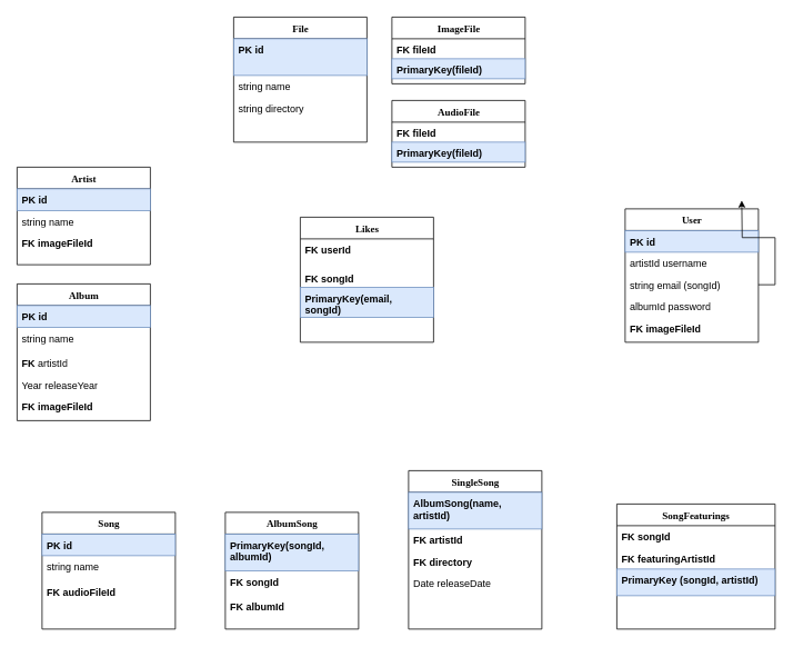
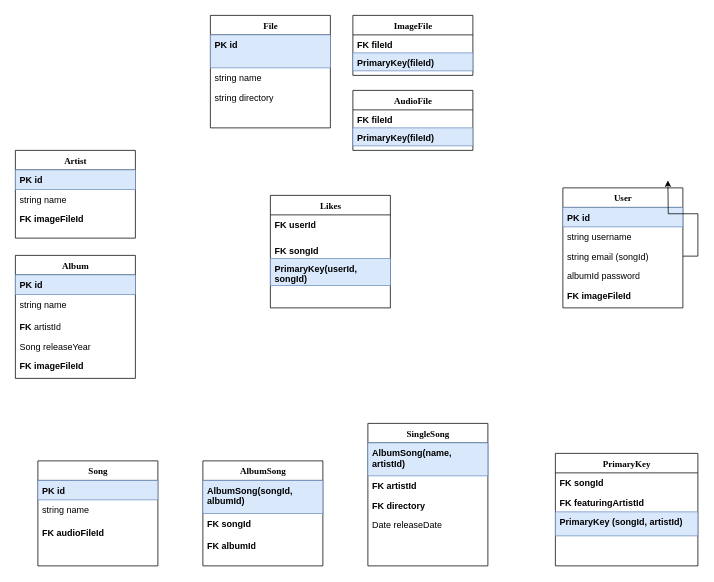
  <mxCell id="0" />
  <mxCell id="1" parent="0" />
  <mxCell id="2" value="User" style="swimlane;html=1;fontStyle=1;align=center;verticalAlign=top;childLayout=stackLayout;horizontal=1;startSize=26;horizontalStack=0;resizeParent=1;resizeLast=0;collapsible=1;marginBottom=0;swimlaneFillColor=#ffffff;rounded=0;shadow=0;comic=0;labelBackgroundColor=none;strokeWidth=1;fillColor=none;fontFamily=Verdana;fontSize=12;fontColor=#000000;" parent="1" vertex="1"><mxGeometry x="750" y="250" width="160" height="160" as="geometry" /></mxCell>
  <mxCell id="3" value="&lt;b&gt;PK id&lt;/b&gt;" style="text;html=1;strokeColor=#6c8ebf;fillColor=#dae8fc;align=left;verticalAlign=top;spacingLeft=4;spacingRight=4;whiteSpace=wrap;overflow=hidden;rotatable=0;points=[[0,0.5],[1,0.5]];portConstraint=eastwest;fontColor=#000000;" parent="2" vertex="1"><mxGeometry y="26" width="160" height="26" as="geometry" /></mxCell>
- <mxCell id="4" value="artistId username" style="text;html=1;strokeColor=none;fillColor=none;align=left;verticalAlign=top;spacingLeft=4;spacingRight=4;whiteSpace=wrap;overflow=hidden;rotatable=0;points=[[0,0.5],[1,0.5]];portConstraint=eastwest;fontColor=#000000;" parent="2" vertex="1"><mxGeometry y="52" width="160" height="26" as="geometry" /></mxCell>
+ <mxCell id="4" value="string username" style="text;html=1;strokeColor=none;fillColor=none;align=left;verticalAlign=top;spacingLeft=4;spacingRight=4;whiteSpace=wrap;overflow=hidden;rotatable=0;points=[[0,0.5],[1,0.5]];portConstraint=eastwest;fontColor=#000000;" parent="2" vertex="1"><mxGeometry y="52" width="160" height="26" as="geometry" /></mxCell>
  <mxCell id="5" value="string email (songId)" style="text;html=1;strokeColor=none;fillColor=none;align=left;verticalAlign=top;spacingLeft=4;spacingRight=4;whiteSpace=wrap;overflow=hidden;rotatable=0;points=[[0,0.5],[1,0.5]];portConstraint=eastwest;fontColor=#000000;" parent="2" vertex="1"><mxGeometry y="78" width="160" height="26" as="geometry" /></mxCell>
  <mxCell id="6" value="albumId password" style="text;html=1;strokeColor=none;fillColor=none;align=left;verticalAlign=top;spacingLeft=4;spacingRight=4;whiteSpace=wrap;overflow=hidden;rotatable=0;points=[[0,0.5],[1,0.5]];portConstraint=eastwest;fontColor=#000000;" parent="2" vertex="1"><mxGeometry y="104" width="160" height="26" as="geometry" /></mxCell>
  <mxCell id="7" value="&lt;b&gt;FK imageFileId&lt;/b&gt;" style="text;html=1;strokeColor=none;fillColor=none;align=left;verticalAlign=top;spacingLeft=4;spacingRight=4;whiteSpace=wrap;overflow=hidden;rotatable=0;points=[[0,0.5],[1,0.5]];portConstraint=eastwest;fontColor=#000000;" parent="2" vertex="1"><mxGeometry y="130" width="160" height="26" as="geometry" /></mxCell>
  <mxCell id="8" value="Artist" style="swimlane;html=1;fontStyle=1;align=center;verticalAlign=top;childLayout=stackLayout;horizontal=1;startSize=26;horizontalStack=0;resizeParent=1;resizeLast=0;collapsible=1;marginBottom=0;swimlaneFillColor=#ffffff;rounded=0;shadow=0;comic=0;labelBackgroundColor=none;strokeWidth=1;fillColor=none;fontFamily=Verdana;fontSize=12;fontColor=#000000;" parent="1" vertex="1"><mxGeometry x="20" y="200" width="160" height="117" as="geometry" /></mxCell>
  <mxCell id="9" value="&lt;b&gt;PK id&lt;/b&gt;" style="text;html=1;strokeColor=#6c8ebf;fillColor=#dae8fc;align=left;verticalAlign=top;spacingLeft=4;spacingRight=4;whiteSpace=wrap;overflow=hidden;rotatable=0;points=[[0,0.5],[1,0.5]];portConstraint=eastwest;fontColor=#000000;" parent="8" vertex="1"><mxGeometry y="26" width="160" height="26" as="geometry" /></mxCell>
  <mxCell id="10" value="string name" style="text;html=1;strokeColor=none;fillColor=none;align=left;verticalAlign=top;spacingLeft=4;spacingRight=4;whiteSpace=wrap;overflow=hidden;rotatable=0;points=[[0,0.5],[1,0.5]];portConstraint=eastwest;fontColor=#000000;" parent="8" vertex="1"><mxGeometry y="52" width="160" height="26" as="geometry" /></mxCell>
  <mxCell id="11" value="&lt;b&gt;FK imageFileId&lt;/b&gt;" style="text;html=1;strokeColor=none;fillColor=none;align=left;verticalAlign=top;spacingLeft=4;spacingRight=4;whiteSpace=wrap;overflow=hidden;rotatable=0;points=[[0,0.5],[1,0.5]];portConstraint=eastwest;fontColor=#000000;" parent="8" vertex="1"><mxGeometry y="78" width="160" height="26" as="geometry" /></mxCell>
  <mxCell id="12" value="Album" style="swimlane;html=1;fontStyle=1;align=center;verticalAlign=top;childLayout=stackLayout;horizontal=1;startSize=26;horizontalStack=0;resizeParent=1;resizeLast=0;collapsible=1;marginBottom=0;swimlaneFillColor=#ffffff;rounded=0;shadow=0;comic=0;labelBackgroundColor=none;strokeWidth=1;fillColor=none;fontFamily=Verdana;fontSize=12;fontColor=#000000;" parent="1" vertex="1"><mxGeometry x="20" y="340" width="160" height="164" as="geometry" /></mxCell>
  <mxCell id="13" value="&lt;b&gt;PK id&lt;/b&gt;" style="text;html=1;strokeColor=#6c8ebf;fillColor=#dae8fc;align=left;verticalAlign=top;spacingLeft=4;spacingRight=4;whiteSpace=wrap;overflow=hidden;rotatable=0;points=[[0,0.5],[1,0.5]];portConstraint=eastwest;fontColor=#000000;" parent="12" vertex="1"><mxGeometry y="26" width="160" height="26" as="geometry" /></mxCell>
  <mxCell id="14" value="string&amp;nbsp;name" style="text;html=1;strokeColor=none;fillColor=none;align=left;verticalAlign=top;spacingLeft=4;spacingRight=4;whiteSpace=wrap;overflow=hidden;rotatable=0;points=[[0,0.5],[1,0.5]];portConstraint=eastwest;fontColor=#000000;" parent="12" vertex="1"><mxGeometry y="52" width="160" height="30" as="geometry" /></mxCell>
  <mxCell id="15" value="&lt;b&gt;FK &lt;/b&gt;artistId" style="text;html=1;strokeColor=none;fillColor=none;align=left;verticalAlign=top;spacingLeft=4;spacingRight=4;whiteSpace=wrap;overflow=hidden;rotatable=0;points=[[0,0.5],[1,0.5]];portConstraint=eastwest;fontColor=#000000;" parent="12" vertex="1"><mxGeometry y="82" width="160" height="26" as="geometry" /></mxCell>
- <mxCell id="16" value="Year releaseYear" style="text;html=1;strokeColor=none;fillColor=none;align=left;verticalAlign=top;spacingLeft=4;spacingRight=4;whiteSpace=wrap;overflow=hidden;rotatable=0;points=[[0,0.5],[1,0.5]];portConstraint=eastwest;fontColor=#000000;" parent="12" vertex="1"><mxGeometry y="108" width="160" height="26" as="geometry" /></mxCell>
+ <mxCell id="16" value="Song releaseYear" style="text;html=1;strokeColor=none;fillColor=none;align=left;verticalAlign=top;spacingLeft=4;spacingRight=4;whiteSpace=wrap;overflow=hidden;rotatable=0;points=[[0,0.5],[1,0.5]];portConstraint=eastwest;fontColor=#000000;" parent="12" vertex="1"><mxGeometry y="108" width="160" height="26" as="geometry" /></mxCell>
  <mxCell id="17" value="&lt;b&gt;FK imageFileId&lt;/b&gt;" style="text;html=1;strokeColor=none;fillColor=none;align=left;verticalAlign=top;spacingLeft=4;spacingRight=4;whiteSpace=wrap;overflow=hidden;rotatable=0;points=[[0,0.5],[1,0.5]];portConstraint=eastwest;fontColor=#000000;" parent="12" vertex="1"><mxGeometry y="134" width="160" height="30" as="geometry" /></mxCell>
  <mxCell id="18" value="SingleSong" style="swimlane;html=1;fontStyle=1;align=center;verticalAlign=top;childLayout=stackLayout;horizontal=1;startSize=26;horizontalStack=0;resizeParent=1;resizeLast=0;collapsible=1;marginBottom=0;swimlaneFillColor=#ffffff;rounded=0;shadow=0;comic=0;labelBackgroundColor=none;strokeWidth=1;fillColor=none;fontFamily=Verdana;fontSize=12;fontColor=#000000;" parent="1" vertex="1"><mxGeometry x="490" y="564" width="160" height="190" as="geometry" /></mxCell>
  <mxCell id="19" value="&lt;b&gt;AlbumSong(name, artistId)&lt;/b&gt;" style="text;html=1;strokeColor=#6c8ebf;fillColor=#dae8fc;align=left;verticalAlign=top;spacingLeft=4;spacingRight=4;whiteSpace=wrap;overflow=hidden;rotatable=0;points=[[0,0.5],[1,0.5]];portConstraint=eastwest;fontColor=#000000;" parent="18" vertex="1"><mxGeometry y="26" width="160" height="44" as="geometry" /></mxCell>
  <mxCell id="20" value="&lt;b&gt;FK artistId&lt;/b&gt;" style="text;html=1;strokeColor=none;fillColor=none;align=left;verticalAlign=top;spacingLeft=4;spacingRight=4;whiteSpace=wrap;overflow=hidden;rotatable=0;points=[[0,0.5],[1,0.5]];portConstraint=eastwest;fontColor=#000000;" parent="18" vertex="1"><mxGeometry y="70" width="160" height="26" as="geometry" /></mxCell>
  <mxCell id="21" value="&lt;b&gt;FK directory&lt;/b&gt;" style="text;html=1;align=left;verticalAlign=top;spacingLeft=4;spacingRight=4;whiteSpace=wrap;overflow=hidden;rotatable=0;points=[[0,0.5],[1,0.5]];portConstraint=eastwest;fontColor=#000000;" parent="18" vertex="1"><mxGeometry y="96" width="160" height="26" as="geometry" /></mxCell>
  <mxCell id="22" value="Date releaseDate" style="text;html=1;strokeColor=none;fillColor=none;align=left;verticalAlign=top;spacingLeft=4;spacingRight=4;whiteSpace=wrap;overflow=hidden;rotatable=0;points=[[0,0.5],[1,0.5]];portConstraint=eastwest;fontColor=#000000;" parent="18" vertex="1"><mxGeometry y="122" width="160" height="26" as="geometry" /></mxCell>
  <mxCell id="23" value="AlbumSong" style="swimlane;html=1;fontStyle=1;align=center;verticalAlign=top;childLayout=stackLayout;horizontal=1;startSize=26;horizontalStack=0;resizeParent=1;resizeLast=0;collapsible=1;marginBottom=0;swimlaneFillColor=#ffffff;rounded=0;shadow=0;comic=0;labelBackgroundColor=none;strokeWidth=1;fillColor=none;fontFamily=Verdana;fontSize=12;fontColor=#000000;" parent="1" vertex="1"><mxGeometry x="270" y="614" width="160" height="140" as="geometry" /></mxCell>
- <mxCell id="24" value="&lt;b&gt;PrimaryKey(songId, albumId)&lt;/b&gt;" style="text;html=1;strokeColor=#6c8ebf;fillColor=#dae8fc;align=left;verticalAlign=top;spacingLeft=4;spacingRight=4;whiteSpace=wrap;overflow=hidden;rotatable=0;points=[[0,0.5],[1,0.5]];portConstraint=eastwest;fontColor=#000000;" parent="23" vertex="1"><mxGeometry y="26" width="160" height="44" as="geometry" /></mxCell>
+ <mxCell id="24" value="&lt;b&gt;AlbumSong(songId, albumId)&lt;/b&gt;" style="text;html=1;strokeColor=#6c8ebf;fillColor=#dae8fc;align=left;verticalAlign=top;spacingLeft=4;spacingRight=4;whiteSpace=wrap;overflow=hidden;rotatable=0;points=[[0,0.5],[1,0.5]];portConstraint=eastwest;fontColor=#000000;" parent="23" vertex="1"><mxGeometry y="26" width="160" height="44" as="geometry" /></mxCell>
  <mxCell id="25" value="&lt;b&gt;FK songId&lt;/b&gt;" style="text;html=1;strokeColor=none;fillColor=none;align=left;verticalAlign=top;spacingLeft=4;spacingRight=4;whiteSpace=wrap;overflow=hidden;rotatable=0;points=[[0,0.5],[1,0.5]];portConstraint=eastwest;fontColor=#000000;" parent="23" vertex="1"><mxGeometry y="70" width="160" height="30" as="geometry" /></mxCell>
  <mxCell id="26" value="&lt;b&gt;FK albumId&lt;/b&gt;" style="text;html=1;strokeColor=none;fillColor=none;align=left;verticalAlign=top;spacingLeft=4;spacingRight=4;whiteSpace=wrap;overflow=hidden;rotatable=0;points=[[0,0.5],[1,0.5]];portConstraint=eastwest;fontColor=#000000;" parent="23" vertex="1"><mxGeometry y="100" width="160" height="30" as="geometry" /></mxCell>
- <mxCell id="27" value="SongFeaturings" style="swimlane;html=1;fontStyle=1;align=center;verticalAlign=top;childLayout=stackLayout;horizontal=1;startSize=26;horizontalStack=0;resizeParent=1;resizeLast=0;collapsible=1;marginBottom=0;swimlaneFillColor=#ffffff;rounded=0;shadow=0;comic=0;labelBackgroundColor=none;strokeWidth=1;fillColor=none;fontFamily=Verdana;fontSize=12;fontColor=#000000;" parent="1" vertex="1"><mxGeometry x="740" y="604" width="190" height="150" as="geometry" /></mxCell>
+ <mxCell id="27" value="PrimaryKey" style="swimlane;html=1;fontStyle=1;align=center;verticalAlign=top;childLayout=stackLayout;horizontal=1;startSize=26;horizontalStack=0;resizeParent=1;resizeLast=0;collapsible=1;marginBottom=0;swimlaneFillColor=#ffffff;rounded=0;shadow=0;comic=0;labelBackgroundColor=none;strokeWidth=1;fillColor=none;fontFamily=Verdana;fontSize=12;fontColor=#000000;" parent="1" vertex="1"><mxGeometry x="740" y="604" width="190" height="150" as="geometry" /></mxCell>
  <mxCell id="28" value="&lt;b&gt;FK songId&lt;/b&gt;" style="text;html=1;strokeColor=none;fillColor=none;align=left;verticalAlign=top;spacingLeft=4;spacingRight=4;whiteSpace=wrap;overflow=hidden;rotatable=0;points=[[0,0.5],[1,0.5]];portConstraint=eastwest;fontColor=#000000;" parent="27" vertex="1"><mxGeometry y="26" width="190" height="26" as="geometry" /></mxCell>
  <mxCell id="29" value="&lt;b&gt;FK featuringArtistId&lt;/b&gt;" style="text;html=1;strokeColor=none;fillColor=none;align=left;verticalAlign=top;spacingLeft=4;spacingRight=4;whiteSpace=wrap;overflow=hidden;rotatable=0;points=[[0,0.5],[1,0.5]];portConstraint=eastwest;fontColor=#000000;" parent="27" vertex="1"><mxGeometry y="52" width="190" height="26" as="geometry" /></mxCell>
  <mxCell id="30" value="&lt;b&gt;PrimaryKey (songId, artistId)&lt;/b&gt;" style="text;html=1;strokeColor=#6c8ebf;fillColor=#dae8fc;align=left;verticalAlign=top;spacingLeft=4;spacingRight=4;whiteSpace=wrap;overflow=hidden;rotatable=0;points=[[0,0.5],[1,0.5]];portConstraint=eastwest;fontColor=#000000;" parent="27" vertex="1"><mxGeometry y="78" width="190" height="32" as="geometry" /></mxCell>
  <mxCell id="31" value="Song" style="swimlane;html=1;fontStyle=1;align=center;verticalAlign=top;childLayout=stackLayout;horizontal=1;startSize=26;horizontalStack=0;resizeParent=1;resizeLast=0;collapsible=1;marginBottom=0;swimlaneFillColor=#ffffff;rounded=0;shadow=0;comic=0;labelBackgroundColor=none;strokeWidth=1;fillColor=none;fontFamily=Verdana;fontSize=12;fontColor=#000000;" parent="1" vertex="1"><mxGeometry x="50" y="614" width="160" height="140" as="geometry" /></mxCell>
  <mxCell id="32" value="&lt;b&gt;PK id&lt;/b&gt;" style="text;html=1;strokeColor=#6c8ebf;fillColor=#dae8fc;align=left;verticalAlign=top;spacingLeft=4;spacingRight=4;whiteSpace=wrap;overflow=hidden;rotatable=0;points=[[0,0.5],[1,0.5]];portConstraint=eastwest;fontColor=#000000;" parent="31" vertex="1"><mxGeometry y="26" width="160" height="26" as="geometry" /></mxCell>
  <mxCell id="33" value="string&amp;nbsp;name" style="text;html=1;strokeColor=none;fillColor=none;align=left;verticalAlign=top;spacingLeft=4;spacingRight=4;whiteSpace=wrap;overflow=hidden;rotatable=0;points=[[0,0.5],[1,0.5]];portConstraint=eastwest;fontColor=#000000;" parent="31" vertex="1"><mxGeometry y="52" width="160" height="30" as="geometry" /></mxCell>
  <mxCell id="34" value="&lt;b&gt;FK audioFileId&lt;/b&gt;" style="text;html=1;strokeColor=none;fillColor=none;align=left;verticalAlign=top;spacingLeft=4;spacingRight=4;whiteSpace=wrap;overflow=hidden;rotatable=0;points=[[0,0.5],[1,0.5]];portConstraint=eastwest;fontColor=#000000;" parent="31" vertex="1"><mxGeometry y="82" width="160" height="30" as="geometry" /></mxCell>
  <mxCell id="35" value="File" style="swimlane;html=1;fontStyle=1;align=center;verticalAlign=top;childLayout=stackLayout;horizontal=1;startSize=26;horizontalStack=0;resizeParent=1;resizeLast=0;collapsible=1;marginBottom=0;swimlaneFillColor=#ffffff;rounded=0;shadow=0;comic=0;labelBackgroundColor=none;strokeWidth=1;fillColor=none;fontFamily=Verdana;fontSize=12;fontColor=#000000;" parent="1" vertex="1"><mxGeometry x="280" y="20" width="160" height="150" as="geometry" /></mxCell>
  <mxCell id="36" value="&lt;b&gt;PK id&lt;/b&gt;" style="text;html=1;strokeColor=#6c8ebf;fillColor=#dae8fc;align=left;verticalAlign=top;spacingLeft=4;spacingRight=4;whiteSpace=wrap;overflow=hidden;rotatable=0;points=[[0,0.5],[1,0.5]];portConstraint=eastwest;fontColor=#000000;" parent="35" vertex="1"><mxGeometry y="26" width="160" height="44" as="geometry" /></mxCell>
  <mxCell id="37" value="string name" style="text;html=1;strokeColor=none;fillColor=none;align=left;verticalAlign=top;spacingLeft=4;spacingRight=4;whiteSpace=wrap;overflow=hidden;rotatable=0;points=[[0,0.5],[1,0.5]];portConstraint=eastwest;fontColor=#000000;" parent="35" vertex="1"><mxGeometry y="70" width="160" height="26" as="geometry" /></mxCell>
  <mxCell id="38" value="string directory" style="text;html=1;strokeColor=none;fillColor=none;align=left;verticalAlign=top;spacingLeft=4;spacingRight=4;whiteSpace=wrap;overflow=hidden;rotatable=0;points=[[0,0.5],[1,0.5]];portConstraint=eastwest;fontColor=#000000;" parent="35" vertex="1"><mxGeometry y="96" width="160" height="54" as="geometry" /></mxCell>
  <mxCell id="39" value="ImageFile" style="swimlane;html=1;fontStyle=1;align=center;verticalAlign=top;childLayout=stackLayout;horizontal=1;startSize=26;horizontalStack=0;resizeParent=1;resizeLast=0;collapsible=1;marginBottom=0;swimlaneFillColor=#ffffff;rounded=0;shadow=0;comic=0;labelBackgroundColor=none;strokeWidth=1;fontFamily=Verdana;fontSize=12;fontColor=#000000;" parent="1" vertex="1"><mxGeometry x="470" y="20" width="160" height="80" as="geometry" /></mxCell>
  <mxCell id="40" value="&lt;b&gt;FK fileId&lt;/b&gt;" style="text;html=1;align=left;verticalAlign=top;spacingLeft=4;spacingRight=4;whiteSpace=wrap;overflow=hidden;rotatable=0;points=[[0,0.5],[1,0.5]];portConstraint=eastwest;fontColor=#000000;" parent="39" vertex="1"><mxGeometry y="26" width="160" height="24" as="geometry" /></mxCell>
  <mxCell id="41" value="&lt;b&gt;PrimaryKey(fileId)&lt;/b&gt;" style="text;html=1;align=left;verticalAlign=top;spacingLeft=4;spacingRight=4;whiteSpace=wrap;overflow=hidden;rotatable=0;points=[[0,0.5],[1,0.5]];portConstraint=eastwest;fillColor=#dae8fc;strokeColor=#6c8ebf;fontColor=#000000;" parent="39" vertex="1"><mxGeometry y="50" width="160" height="24" as="geometry" /></mxCell>
  <mxCell id="42" value="Likes" style="swimlane;html=1;fontStyle=1;align=center;verticalAlign=top;childLayout=stackLayout;horizontal=1;startSize=26;horizontalStack=0;resizeParent=1;resizeLast=0;collapsible=1;marginBottom=0;swimlaneFillColor=#ffffff;rounded=0;shadow=0;comic=0;labelBackgroundColor=none;strokeWidth=1;fontFamily=Verdana;fontSize=12;fontColor=#000000;" parent="1" vertex="1"><mxGeometry x="360" y="260" width="160" height="150" as="geometry" /></mxCell>
  <mxCell id="43" value="&lt;b&gt;FK userId&lt;/b&gt;" style="text;html=1;align=left;verticalAlign=top;spacingLeft=4;spacingRight=4;whiteSpace=wrap;overflow=hidden;rotatable=0;points=[[0,0.5],[1,0.5]];portConstraint=eastwest;fontColor=#000000;" parent="42" vertex="1"><mxGeometry y="26" width="160" height="34" as="geometry" /></mxCell>
  <mxCell id="44" value="&lt;b&gt;FK songId&lt;/b&gt;" style="text;html=1;align=left;verticalAlign=top;spacingLeft=4;spacingRight=4;whiteSpace=wrap;overflow=hidden;rotatable=0;points=[[0,0.5],[1,0.5]];portConstraint=eastwest;fontColor=#000000;" parent="42" vertex="1"><mxGeometry y="60" width="160" height="24" as="geometry" /></mxCell>
- <mxCell id="45" value="&lt;b&gt;PrimaryKey(email, songId)&lt;/b&gt;" style="text;html=1;align=left;verticalAlign=top;spacingLeft=4;spacingRight=4;whiteSpace=wrap;overflow=hidden;rotatable=0;points=[[0,0.5],[1,0.5]];portConstraint=eastwest;fillColor=#dae8fc;strokeColor=#6c8ebf;fontColor=#000000;" parent="42" vertex="1"><mxGeometry y="84" width="160" height="36" as="geometry" /></mxCell>
+ <mxCell id="45" value="&lt;b&gt;PrimaryKey(userId, songId)&lt;/b&gt;" style="text;html=1;align=left;verticalAlign=top;spacingLeft=4;spacingRight=4;whiteSpace=wrap;overflow=hidden;rotatable=0;points=[[0,0.5],[1,0.5]];portConstraint=eastwest;fillColor=#dae8fc;strokeColor=#6c8ebf;fontColor=#000000;" parent="42" vertex="1"><mxGeometry y="84" width="160" height="36" as="geometry" /></mxCell>
  <mxCell id="46" value="AudioFile" style="swimlane;html=1;fontStyle=1;align=center;verticalAlign=top;childLayout=stackLayout;horizontal=1;startSize=26;horizontalStack=0;resizeParent=1;resizeLast=0;collapsible=1;marginBottom=0;swimlaneFillColor=#ffffff;rounded=0;shadow=0;comic=0;labelBackgroundColor=none;strokeWidth=1;fontFamily=Verdana;fontSize=12;fontColor=#000000;" parent="1" vertex="1"><mxGeometry x="470" y="120" width="160" height="80" as="geometry" /></mxCell>
  <mxCell id="47" value="&lt;b&gt;FK fileId&lt;/b&gt;" style="text;html=1;align=left;verticalAlign=top;spacingLeft=4;spacingRight=4;whiteSpace=wrap;overflow=hidden;rotatable=0;points=[[0,0.5],[1,0.5]];portConstraint=eastwest;fontColor=#000000;" parent="46" vertex="1"><mxGeometry y="26" width="160" height="24" as="geometry" /></mxCell>
  <mxCell id="48" value="&lt;b&gt;PrimaryKey(fileId)&lt;/b&gt;" style="text;html=1;align=left;verticalAlign=top;spacingLeft=4;spacingRight=4;whiteSpace=wrap;overflow=hidden;rotatable=0;points=[[0,0.5],[1,0.5]];portConstraint=eastwest;fillColor=#dae8fc;strokeColor=#6c8ebf;fontColor=#000000;" parent="46" vertex="1"><mxGeometry y="50" width="160" height="24" as="geometry" /></mxCell>
  <mxCell id="49" style="edgeStyle=orthogonalEdgeStyle;rounded=0;orthogonalLoop=1;jettySize=auto;html=1;exitX=1;exitY=0.5;exitDx=0;exitDy=0;fontColor=#000000;" parent="1" source="5" edge="1"><mxGeometry relative="1" as="geometry"><mxPoint x="890" y="240" as="targetPoint" /></mxGeometry></mxCell>
